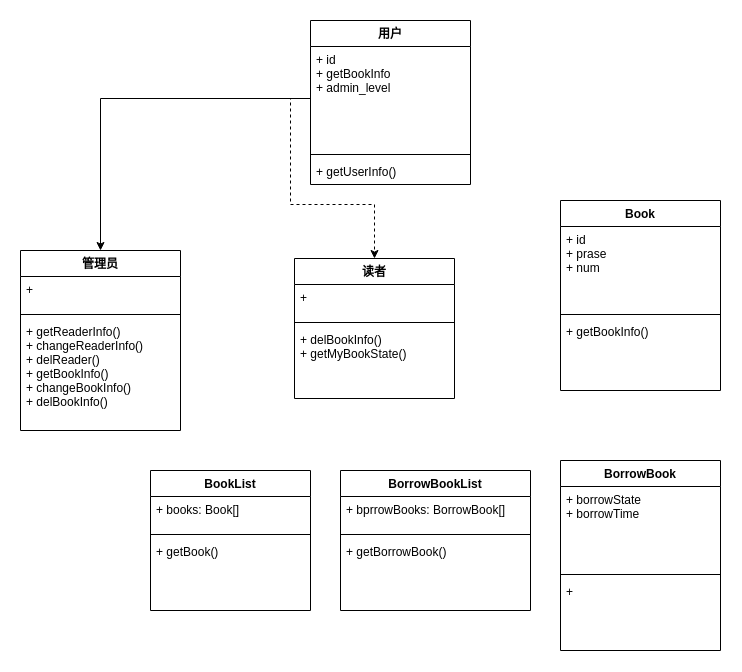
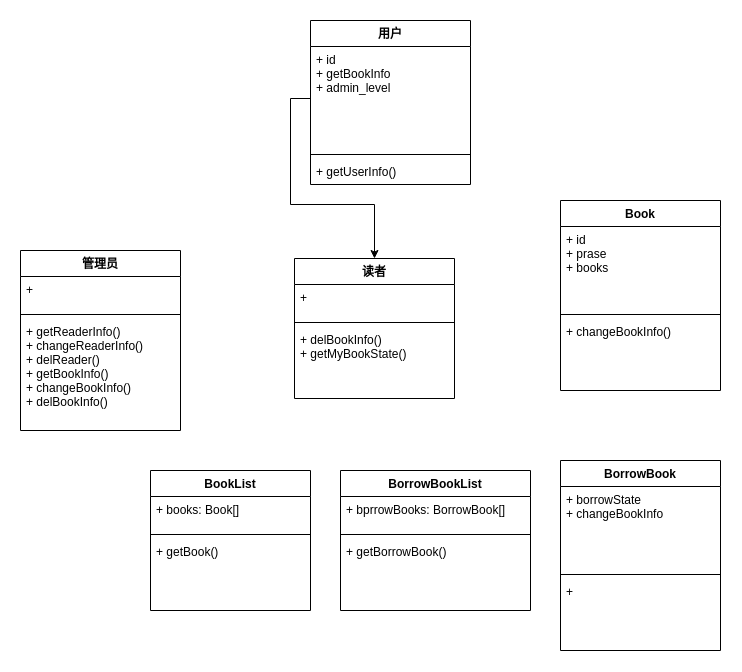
  <mxCell id="0" />
  <mxCell id="1" parent="0" />
  <mxCell id="2" value="管理员" style="swimlane;fontStyle=1;align=center;verticalAlign=top;childLayout=stackLayout;horizontal=1;startSize=26;horizontalStack=0;resizeParent=1;resizeParentMax=0;resizeLast=0;collapsible=1;marginBottom=0;" vertex="1" parent="1"><mxGeometry x="20" y="250" width="160" height="180" as="geometry" /></mxCell>
  <mxCell id="3" value="+ " style="text;strokeColor=none;fillColor=none;align=left;verticalAlign=top;spacingLeft=4;spacingRight=4;overflow=hidden;rotatable=0;points=[[0,0.5],[1,0.5]];portConstraint=eastwest;" vertex="1" parent="2"><mxGeometry y="26" width="160" height="34" as="geometry" /></mxCell>
  <mxCell id="4" value="" style="line;strokeWidth=1;fillColor=none;align=left;verticalAlign=middle;spacingTop=-1;spacingLeft=3;spacingRight=3;rotatable=0;labelPosition=right;points=[];portConstraint=eastwest;" vertex="1" parent="2"><mxGeometry y="60" width="160" height="8" as="geometry" /></mxCell>
  <mxCell id="5" value="+ getReaderInfo()&#10;+ changeReaderInfo()&#10;+ delReader()&#10;+ getBookInfo()&#10;+ changeBookInfo()&#10;+ delBookInfo()" style="text;strokeColor=none;fillColor=none;align=left;verticalAlign=top;spacingLeft=4;spacingRight=4;overflow=hidden;rotatable=0;points=[[0,0.5],[1,0.5]];portConstraint=eastwest;" vertex="1" parent="2"><mxGeometry y="68" width="160" height="112" as="geometry" /></mxCell>
  <mxCell id="6" value="用户" style="swimlane;fontStyle=1;align=center;verticalAlign=top;childLayout=stackLayout;horizontal=1;startSize=26;horizontalStack=0;resizeParent=1;resizeParentMax=0;resizeLast=0;collapsible=1;marginBottom=0;" vertex="1" parent="1"><mxGeometry x="310" y="20" width="160" height="164" as="geometry" /></mxCell>
  <mxCell id="7" value="+ id&#10;+ getBookInfo&#10;+ admin_level" style="text;strokeColor=none;fillColor=none;align=left;verticalAlign=top;spacingLeft=4;spacingRight=4;overflow=hidden;rotatable=0;points=[[0,0.5],[1,0.5]];portConstraint=eastwest;" vertex="1" parent="6"><mxGeometry y="26" width="160" height="104" as="geometry" /></mxCell>
  <mxCell id="8" value="" style="line;strokeWidth=1;fillColor=none;align=left;verticalAlign=middle;spacingTop=-1;spacingLeft=3;spacingRight=3;rotatable=0;labelPosition=right;points=[];portConstraint=eastwest;" vertex="1" parent="6"><mxGeometry y="130" width="160" height="8" as="geometry" /></mxCell>
  <mxCell id="9" value="+ getUserInfo()" style="text;strokeColor=none;fillColor=none;align=left;verticalAlign=top;spacingLeft=4;spacingRight=4;overflow=hidden;rotatable=0;points=[[0,0.5],[1,0.5]];portConstraint=eastwest;" vertex="1" parent="6"><mxGeometry y="138" width="160" height="26" as="geometry" /></mxCell>
  <mxCell id="10" value="读者" style="swimlane;fontStyle=1;align=center;verticalAlign=top;childLayout=stackLayout;horizontal=1;startSize=26;horizontalStack=0;resizeParent=1;resizeParentMax=0;resizeLast=0;collapsible=1;marginBottom=0;" vertex="1" parent="1"><mxGeometry x="294" y="258" width="160" height="140" as="geometry" /></mxCell>
  <mxCell id="11" value="+ " style="text;strokeColor=none;fillColor=none;align=left;verticalAlign=top;spacingLeft=4;spacingRight=4;overflow=hidden;rotatable=0;points=[[0,0.5],[1,0.5]];portConstraint=eastwest;" vertex="1" parent="10"><mxGeometry y="26" width="160" height="34" as="geometry" /></mxCell>
  <mxCell id="12" value="" style="line;strokeWidth=1;fillColor=none;align=left;verticalAlign=middle;spacingTop=-1;spacingLeft=3;spacingRight=3;rotatable=0;labelPosition=right;points=[];portConstraint=eastwest;" vertex="1" parent="10"><mxGeometry y="60" width="160" height="8" as="geometry" /></mxCell>
  <mxCell id="13" value="+ delBookInfo()&#10;+ getMyBookState()" style="text;strokeColor=none;fillColor=none;align=left;verticalAlign=top;spacingLeft=4;spacingRight=4;overflow=hidden;rotatable=0;points=[[0,0.5],[1,0.5]];portConstraint=eastwest;" vertex="1" parent="10"><mxGeometry y="68" width="160" height="72" as="geometry" /></mxCell>
  <mxCell id="14" value="Book" style="swimlane;fontStyle=1;align=center;verticalAlign=top;childLayout=stackLayout;horizontal=1;startSize=26;horizontalStack=0;resizeParent=1;resizeParentMax=0;resizeLast=0;collapsible=1;marginBottom=0;" vertex="1" parent="1"><mxGeometry x="560" y="200" width="160" height="190" as="geometry" /></mxCell>
- <mxCell id="15" value="+ id&#10;+ prase&#10;+ num" style="text;strokeColor=none;fillColor=none;align=left;verticalAlign=top;spacingLeft=4;spacingRight=4;overflow=hidden;rotatable=0;points=[[0,0.5],[1,0.5]];portConstraint=eastwest;" vertex="1" parent="14"><mxGeometry y="26" width="160" height="84" as="geometry" /></mxCell>
+ <mxCell id="15" value="+ id&#10;+ prase&#10;+ books" style="text;strokeColor=none;fillColor=none;align=left;verticalAlign=top;spacingLeft=4;spacingRight=4;overflow=hidden;rotatable=0;points=[[0,0.5],[1,0.5]];portConstraint=eastwest;" vertex="1" parent="14"><mxGeometry y="26" width="160" height="84" as="geometry" /></mxCell>
  <mxCell id="16" value="" style="line;strokeWidth=1;fillColor=none;align=left;verticalAlign=middle;spacingTop=-1;spacingLeft=3;spacingRight=3;rotatable=0;labelPosition=right;points=[];portConstraint=eastwest;" vertex="1" parent="14"><mxGeometry y="110" width="160" height="8" as="geometry" /></mxCell>
- <mxCell id="17" value="+ getBookInfo()" style="text;strokeColor=none;fillColor=none;align=left;verticalAlign=top;spacingLeft=4;spacingRight=4;overflow=hidden;rotatable=0;points=[[0,0.5],[1,0.5]];portConstraint=eastwest;" vertex="1" parent="14"><mxGeometry y="118" width="160" height="72" as="geometry" /></mxCell>
+ <mxCell id="17" value="+ changeBookInfo()" style="text;strokeColor=none;fillColor=none;align=left;verticalAlign=top;spacingLeft=4;spacingRight=4;overflow=hidden;rotatable=0;points=[[0,0.5],[1,0.5]];portConstraint=eastwest;" vertex="1" parent="14"><mxGeometry y="118" width="160" height="72" as="geometry" /></mxCell>
  <mxCell id="18" value="BorrowBook" style="swimlane;fontStyle=1;align=center;verticalAlign=top;childLayout=stackLayout;horizontal=1;startSize=26;horizontalStack=0;resizeParent=1;resizeParentMax=0;resizeLast=0;collapsible=1;marginBottom=0;" vertex="1" parent="1"><mxGeometry x="560" y="460" width="160" height="190" as="geometry" /></mxCell>
- <mxCell id="19" value="+ borrowState&#10;+ borrowTime" style="text;strokeColor=none;fillColor=none;align=left;verticalAlign=top;spacingLeft=4;spacingRight=4;overflow=hidden;rotatable=0;points=[[0,0.5],[1,0.5]];portConstraint=eastwest;" vertex="1" parent="18"><mxGeometry y="26" width="160" height="84" as="geometry" /></mxCell>
+ <mxCell id="19" value="+ borrowState&#10;+ changeBookInfo" style="text;strokeColor=none;fillColor=none;align=left;verticalAlign=top;spacingLeft=4;spacingRight=4;overflow=hidden;rotatable=0;points=[[0,0.5],[1,0.5]];portConstraint=eastwest;" vertex="1" parent="18"><mxGeometry y="26" width="160" height="84" as="geometry" /></mxCell>
  <mxCell id="20" value="" style="line;strokeWidth=1;fillColor=none;align=left;verticalAlign=middle;spacingTop=-1;spacingLeft=3;spacingRight=3;rotatable=0;labelPosition=right;points=[];portConstraint=eastwest;" vertex="1" parent="18"><mxGeometry y="110" width="160" height="8" as="geometry" /></mxCell>
  <mxCell id="21" value="+ " style="text;strokeColor=none;fillColor=none;align=left;verticalAlign=top;spacingLeft=4;spacingRight=4;overflow=hidden;rotatable=0;points=[[0,0.5],[1,0.5]];portConstraint=eastwest;" vertex="1" parent="18"><mxGeometry y="118" width="160" height="72" as="geometry" /></mxCell>
- <mxCell id="22" style="edgeStyle=orthogonalEdgeStyle;rounded=0;orthogonalLoop=1;jettySize=auto;html=1;exitX=0;exitY=0.5;exitDx=0;exitDy=0;entryX=0.5;entryY=0;entryDx=0;entryDy=0;" edge="1" parent="1" source="7" target="2"><mxGeometry relative="1" as="geometry" /></mxCell>
- <mxCell id="23" style="edgeStyle=orthogonalEdgeStyle;rounded=0;orthogonalLoop=1;jettySize=auto;html=1;exitX=0;exitY=0.5;exitDx=0;exitDy=0;dashed=1;" edge="1" parent="1" source="7" target="10"><mxGeometry relative="1" as="geometry" /></mxCell>
+ <mxCell id="23" style="edgeStyle=orthogonalEdgeStyle;rounded=0;orthogonalLoop=1;jettySize=auto;html=1;exitX=0;exitY=0.5;exitDx=0;exitDy=0;" edge="1" parent="1" source="7" target="10"><mxGeometry relative="1" as="geometry" /></mxCell>
  <mxCell id="24" value="BookList" style="swimlane;fontStyle=1;align=center;verticalAlign=top;childLayout=stackLayout;horizontal=1;startSize=26;horizontalStack=0;resizeParent=1;resizeParentMax=0;resizeLast=0;collapsible=1;marginBottom=0;" vertex="1" parent="1"><mxGeometry x="150" y="470" width="160" height="140" as="geometry" /></mxCell>
  <mxCell id="25" value="+ books: Book[]" style="text;strokeColor=none;fillColor=none;align=left;verticalAlign=top;spacingLeft=4;spacingRight=4;overflow=hidden;rotatable=0;points=[[0,0.5],[1,0.5]];portConstraint=eastwest;" vertex="1" parent="24"><mxGeometry y="26" width="160" height="34" as="geometry" /></mxCell>
  <mxCell id="26" value="" style="line;strokeWidth=1;fillColor=none;align=left;verticalAlign=middle;spacingTop=-1;spacingLeft=3;spacingRight=3;rotatable=0;labelPosition=right;points=[];portConstraint=eastwest;" vertex="1" parent="24"><mxGeometry y="60" width="160" height="8" as="geometry" /></mxCell>
  <mxCell id="27" value="+ getBook()" style="text;strokeColor=none;fillColor=none;align=left;verticalAlign=top;spacingLeft=4;spacingRight=4;overflow=hidden;rotatable=0;points=[[0,0.5],[1,0.5]];portConstraint=eastwest;" vertex="1" parent="24"><mxGeometry y="68" width="160" height="72" as="geometry" /></mxCell>
  <mxCell id="28" value="BorrowBookList" style="swimlane;fontStyle=1;align=center;verticalAlign=top;childLayout=stackLayout;horizontal=1;startSize=26;horizontalStack=0;resizeParent=1;resizeParentMax=0;resizeLast=0;collapsible=1;marginBottom=0;" vertex="1" parent="1"><mxGeometry x="340" y="470" width="190" height="140" as="geometry" /></mxCell>
  <mxCell id="29" value="+ bprrowBooks: BorrowBook[]" style="text;strokeColor=none;fillColor=none;align=left;verticalAlign=top;spacingLeft=4;spacingRight=4;overflow=hidden;rotatable=0;points=[[0,0.5],[1,0.5]];portConstraint=eastwest;" vertex="1" parent="28"><mxGeometry y="26" width="190" height="34" as="geometry" /></mxCell>
  <mxCell id="30" value="" style="line;strokeWidth=1;fillColor=none;align=left;verticalAlign=middle;spacingTop=-1;spacingLeft=3;spacingRight=3;rotatable=0;labelPosition=right;points=[];portConstraint=eastwest;" vertex="1" parent="28"><mxGeometry y="60" width="190" height="8" as="geometry" /></mxCell>
  <mxCell id="31" value="+ getBorrowBook()" style="text;strokeColor=none;fillColor=none;align=left;verticalAlign=top;spacingLeft=4;spacingRight=4;overflow=hidden;rotatable=0;points=[[0,0.5],[1,0.5]];portConstraint=eastwest;" vertex="1" parent="28"><mxGeometry y="68" width="190" height="72" as="geometry" /></mxCell>
